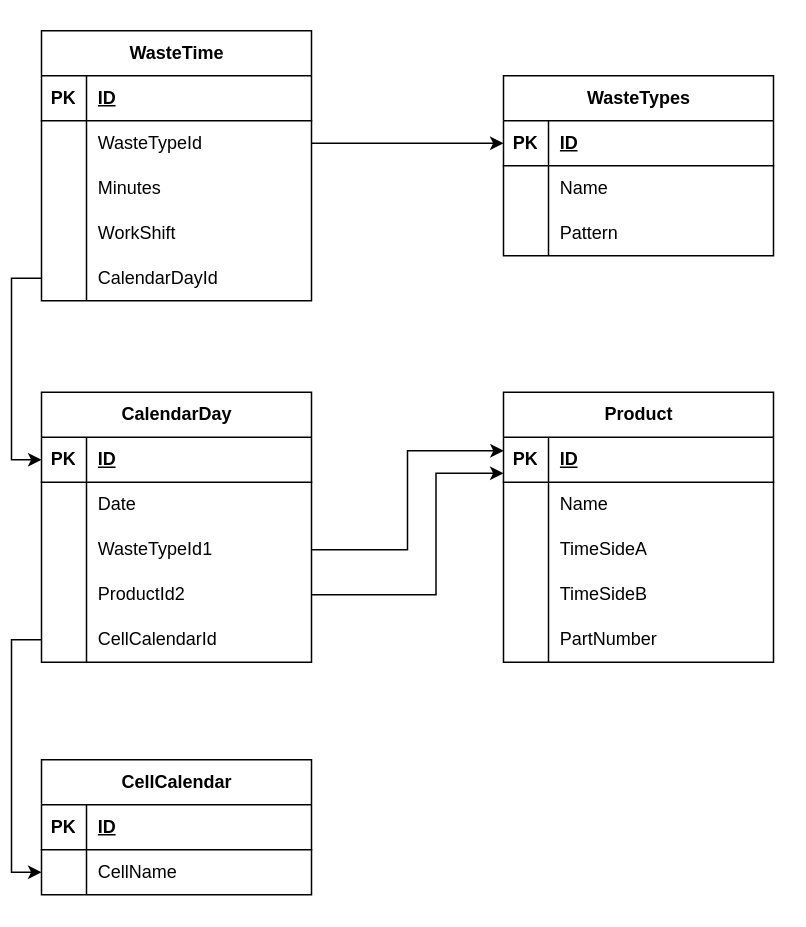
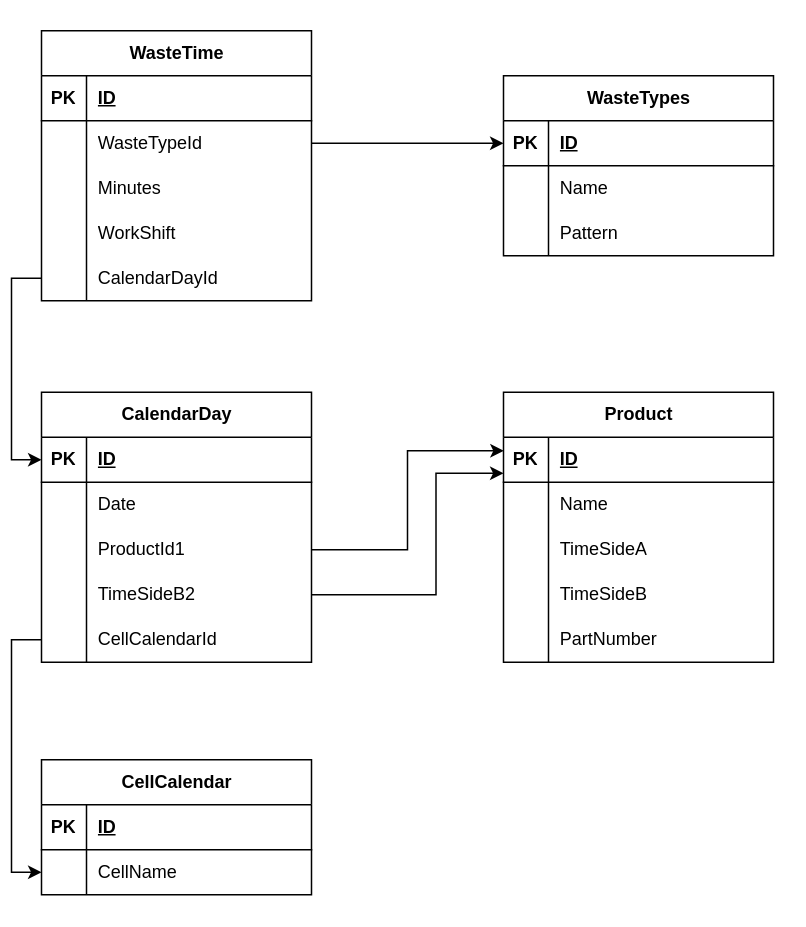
  <mxCell id="0" />
  <mxCell id="1" parent="0" />
  <mxCell id="2" value="CalendarDay" style="shape=table;startSize=30;container=1;collapsible=1;childLayout=tableLayout;fixedRows=1;rowLines=0;fontStyle=1;align=center;resizeLast=1;html=1;" parent="1" vertex="1"><mxGeometry x="20" y="261" width="180" height="180" as="geometry" /></mxCell>
  <mxCell id="3" value="" style="shape=tableRow;horizontal=0;startSize=0;swimlaneHead=0;swimlaneBody=0;fillColor=none;collapsible=0;dropTarget=0;points=[[0,0.5],[1,0.5]];portConstraint=eastwest;top=0;left=0;right=0;bottom=1;" parent="2" vertex="1"><mxGeometry y="30" width="180" height="30" as="geometry" /></mxCell>
  <mxCell id="4" value="PK" style="shape=partialRectangle;connectable=0;fillColor=none;top=0;left=0;bottom=0;right=0;fontStyle=1;overflow=hidden;whiteSpace=wrap;html=1;" parent="3" vertex="1"><mxGeometry width="30" height="30" as="geometry"><mxRectangle width="30" height="30" as="alternateBounds" /></mxGeometry></mxCell>
  <mxCell id="5" value="ID" style="shape=partialRectangle;connectable=0;fillColor=none;top=0;left=0;bottom=0;right=0;align=left;spacingLeft=6;fontStyle=5;overflow=hidden;whiteSpace=wrap;html=1;" parent="3" vertex="1"><mxGeometry x="30" width="150" height="30" as="geometry"><mxRectangle width="150" height="30" as="alternateBounds" /></mxGeometry></mxCell>
  <mxCell id="6" value="" style="shape=tableRow;horizontal=0;startSize=0;swimlaneHead=0;swimlaneBody=0;fillColor=none;collapsible=0;dropTarget=0;points=[[0,0.5],[1,0.5]];portConstraint=eastwest;top=0;left=0;right=0;bottom=0;" parent="2" vertex="1"><mxGeometry y="60" width="180" height="30" as="geometry" /></mxCell>
  <mxCell id="7" value="" style="shape=partialRectangle;connectable=0;fillColor=none;top=0;left=0;bottom=0;right=0;editable=1;overflow=hidden;whiteSpace=wrap;html=1;" parent="6" vertex="1"><mxGeometry width="30" height="30" as="geometry"><mxRectangle width="30" height="30" as="alternateBounds" /></mxGeometry></mxCell>
  <mxCell id="8" value="Date" style="shape=partialRectangle;connectable=0;fillColor=none;top=0;left=0;bottom=0;right=0;align=left;spacingLeft=6;overflow=hidden;whiteSpace=wrap;html=1;" parent="6" vertex="1"><mxGeometry x="30" width="150" height="30" as="geometry"><mxRectangle width="150" height="30" as="alternateBounds" /></mxGeometry></mxCell>
  <mxCell id="9" value="" style="shape=tableRow;horizontal=0;startSize=0;swimlaneHead=0;swimlaneBody=0;fillColor=none;collapsible=0;dropTarget=0;points=[[0,0.5],[1,0.5]];portConstraint=eastwest;top=0;left=0;right=0;bottom=0;" parent="2" vertex="1"><mxGeometry y="90" width="180" height="30" as="geometry" /></mxCell>
  <mxCell id="10" value="" style="shape=partialRectangle;connectable=0;fillColor=none;top=0;left=0;bottom=0;right=0;editable=1;overflow=hidden;whiteSpace=wrap;html=1;" parent="9" vertex="1"><mxGeometry width="30" height="30" as="geometry"><mxRectangle width="30" height="30" as="alternateBounds" /></mxGeometry></mxCell>
- <mxCell id="11" value="WasteTypeId1" style="shape=partialRectangle;connectable=0;fillColor=none;top=0;left=0;bottom=0;right=0;align=left;spacingLeft=6;overflow=hidden;whiteSpace=wrap;html=1;" parent="9" vertex="1"><mxGeometry x="30" width="150" height="30" as="geometry"><mxRectangle width="150" height="30" as="alternateBounds" /></mxGeometry></mxCell>
+ <mxCell id="11" value="ProductId1" style="shape=partialRectangle;connectable=0;fillColor=none;top=0;left=0;bottom=0;right=0;align=left;spacingLeft=6;overflow=hidden;whiteSpace=wrap;html=1;" parent="9" vertex="1"><mxGeometry x="30" width="150" height="30" as="geometry"><mxRectangle width="150" height="30" as="alternateBounds" /></mxGeometry></mxCell>
  <mxCell id="12" value="" style="shape=tableRow;horizontal=0;startSize=0;swimlaneHead=0;swimlaneBody=0;fillColor=none;collapsible=0;dropTarget=0;points=[[0,0.5],[1,0.5]];portConstraint=eastwest;top=0;left=0;right=0;bottom=0;" parent="2" vertex="1"><mxGeometry y="120" width="180" height="30" as="geometry" /></mxCell>
  <mxCell id="13" value="" style="shape=partialRectangle;connectable=0;fillColor=none;top=0;left=0;bottom=0;right=0;editable=1;overflow=hidden;whiteSpace=wrap;html=1;" parent="12" vertex="1"><mxGeometry width="30" height="30" as="geometry"><mxRectangle width="30" height="30" as="alternateBounds" /></mxGeometry></mxCell>
- <mxCell id="14" value="ProductId2" style="shape=partialRectangle;connectable=0;fillColor=none;top=0;left=0;bottom=0;right=0;align=left;spacingLeft=6;overflow=hidden;whiteSpace=wrap;html=1;" parent="12" vertex="1"><mxGeometry x="30" width="150" height="30" as="geometry"><mxRectangle width="150" height="30" as="alternateBounds" /></mxGeometry></mxCell>
+ <mxCell id="14" value="TimeSideB2" style="shape=partialRectangle;connectable=0;fillColor=none;top=0;left=0;bottom=0;right=0;align=left;spacingLeft=6;overflow=hidden;whiteSpace=wrap;html=1;" parent="12" vertex="1"><mxGeometry x="30" width="150" height="30" as="geometry"><mxRectangle width="150" height="30" as="alternateBounds" /></mxGeometry></mxCell>
  <mxCell id="15" value="" style="shape=tableRow;horizontal=0;startSize=0;swimlaneHead=0;swimlaneBody=0;fillColor=none;collapsible=0;dropTarget=0;points=[[0,0.5],[1,0.5]];portConstraint=eastwest;top=0;left=0;right=0;bottom=0;" parent="2" vertex="1"><mxGeometry y="150" width="180" height="30" as="geometry" /></mxCell>
  <mxCell id="16" value="" style="shape=partialRectangle;connectable=0;fillColor=none;top=0;left=0;bottom=0;right=0;editable=1;overflow=hidden;whiteSpace=wrap;html=1;" parent="15" vertex="1"><mxGeometry width="30" height="30" as="geometry"><mxRectangle width="30" height="30" as="alternateBounds" /></mxGeometry></mxCell>
  <mxCell id="17" value="CellCalendarId" style="shape=partialRectangle;connectable=0;fillColor=none;top=0;left=0;bottom=0;right=0;align=left;spacingLeft=6;overflow=hidden;whiteSpace=wrap;html=1;" parent="15" vertex="1"><mxGeometry x="30" width="150" height="30" as="geometry"><mxRectangle width="150" height="30" as="alternateBounds" /></mxGeometry></mxCell>
  <mxCell id="18" value="CellCalendar" style="shape=table;startSize=30;container=1;collapsible=1;childLayout=tableLayout;fixedRows=1;rowLines=0;fontStyle=1;align=center;resizeLast=1;html=1;" parent="1" vertex="1"><mxGeometry x="20" y="506" width="180" height="90" as="geometry" /></mxCell>
  <mxCell id="19" value="" style="shape=tableRow;horizontal=0;startSize=0;swimlaneHead=0;swimlaneBody=0;fillColor=none;collapsible=0;dropTarget=0;points=[[0,0.5],[1,0.5]];portConstraint=eastwest;top=0;left=0;right=0;bottom=1;" parent="18" vertex="1"><mxGeometry y="30" width="180" height="30" as="geometry" /></mxCell>
  <mxCell id="20" value="PK" style="shape=partialRectangle;connectable=0;fillColor=none;top=0;left=0;bottom=0;right=0;fontStyle=1;overflow=hidden;whiteSpace=wrap;html=1;" parent="19" vertex="1"><mxGeometry width="30" height="30" as="geometry"><mxRectangle width="30" height="30" as="alternateBounds" /></mxGeometry></mxCell>
  <mxCell id="21" value="ID" style="shape=partialRectangle;connectable=0;fillColor=none;top=0;left=0;bottom=0;right=0;align=left;spacingLeft=6;fontStyle=5;overflow=hidden;whiteSpace=wrap;html=1;" parent="19" vertex="1"><mxGeometry x="30" width="150" height="30" as="geometry"><mxRectangle width="150" height="30" as="alternateBounds" /></mxGeometry></mxCell>
  <mxCell id="22" value="" style="shape=tableRow;horizontal=0;startSize=0;swimlaneHead=0;swimlaneBody=0;fillColor=none;collapsible=0;dropTarget=0;points=[[0,0.5],[1,0.5]];portConstraint=eastwest;top=0;left=0;right=0;bottom=0;" parent="18" vertex="1"><mxGeometry y="60" width="180" height="30" as="geometry" /></mxCell>
  <mxCell id="23" value="" style="shape=partialRectangle;connectable=0;fillColor=none;top=0;left=0;bottom=0;right=0;editable=1;overflow=hidden;whiteSpace=wrap;html=1;" parent="22" vertex="1"><mxGeometry width="30" height="30" as="geometry"><mxRectangle width="30" height="30" as="alternateBounds" /></mxGeometry></mxCell>
  <mxCell id="24" value="CellName" style="shape=partialRectangle;connectable=0;fillColor=none;top=0;left=0;bottom=0;right=0;align=left;spacingLeft=6;overflow=hidden;whiteSpace=wrap;html=1;" parent="22" vertex="1"><mxGeometry x="30" width="150" height="30" as="geometry"><mxRectangle width="150" height="30" as="alternateBounds" /></mxGeometry></mxCell>
  <mxCell id="25" value="W&lt;span style=&quot;background-color: transparent;&quot;&gt;asteTime&lt;/span&gt;" style="shape=table;startSize=30;container=1;collapsible=1;childLayout=tableLayout;fixedRows=1;rowLines=0;fontStyle=1;align=center;resizeLast=1;html=1;" parent="1" vertex="1"><mxGeometry x="20" y="20" width="180" height="180" as="geometry" /></mxCell>
  <mxCell id="26" value="" style="shape=tableRow;horizontal=0;startSize=0;swimlaneHead=0;swimlaneBody=0;fillColor=none;collapsible=0;dropTarget=0;points=[[0,0.5],[1,0.5]];portConstraint=eastwest;top=0;left=0;right=0;bottom=1;" parent="25" vertex="1"><mxGeometry y="30" width="180" height="30" as="geometry" /></mxCell>
  <mxCell id="27" value="PK" style="shape=partialRectangle;connectable=0;fillColor=none;top=0;left=0;bottom=0;right=0;fontStyle=1;overflow=hidden;whiteSpace=wrap;html=1;" parent="26" vertex="1"><mxGeometry width="30" height="30" as="geometry"><mxRectangle width="30" height="30" as="alternateBounds" /></mxGeometry></mxCell>
  <mxCell id="28" value="ID" style="shape=partialRectangle;connectable=0;fillColor=none;top=0;left=0;bottom=0;right=0;align=left;spacingLeft=6;fontStyle=5;overflow=hidden;whiteSpace=wrap;html=1;" parent="26" vertex="1"><mxGeometry x="30" width="150" height="30" as="geometry"><mxRectangle width="150" height="30" as="alternateBounds" /></mxGeometry></mxCell>
  <mxCell id="29" value="" style="shape=tableRow;horizontal=0;startSize=0;swimlaneHead=0;swimlaneBody=0;fillColor=none;collapsible=0;dropTarget=0;points=[[0,0.5],[1,0.5]];portConstraint=eastwest;top=0;left=0;right=0;bottom=0;" parent="25" vertex="1"><mxGeometry y="60" width="180" height="30" as="geometry" /></mxCell>
  <mxCell id="30" value="" style="shape=partialRectangle;connectable=0;fillColor=none;top=0;left=0;bottom=0;right=0;editable=1;overflow=hidden;whiteSpace=wrap;html=1;" parent="29" vertex="1"><mxGeometry width="30" height="30" as="geometry"><mxRectangle width="30" height="30" as="alternateBounds" /></mxGeometry></mxCell>
  <mxCell id="31" value="WasteTypeId" style="shape=partialRectangle;connectable=0;fillColor=none;top=0;left=0;bottom=0;right=0;align=left;spacingLeft=6;overflow=hidden;whiteSpace=wrap;html=1;" parent="29" vertex="1"><mxGeometry x="30" width="150" height="30" as="geometry"><mxRectangle width="150" height="30" as="alternateBounds" /></mxGeometry></mxCell>
  <mxCell id="32" value="" style="shape=tableRow;horizontal=0;startSize=0;swimlaneHead=0;swimlaneBody=0;fillColor=none;collapsible=0;dropTarget=0;points=[[0,0.5],[1,0.5]];portConstraint=eastwest;top=0;left=0;right=0;bottom=0;" parent="25" vertex="1"><mxGeometry y="90" width="180" height="30" as="geometry" /></mxCell>
  <mxCell id="33" value="" style="shape=partialRectangle;connectable=0;fillColor=none;top=0;left=0;bottom=0;right=0;editable=1;overflow=hidden;whiteSpace=wrap;html=1;" parent="32" vertex="1"><mxGeometry width="30" height="30" as="geometry"><mxRectangle width="30" height="30" as="alternateBounds" /></mxGeometry></mxCell>
  <mxCell id="34" value="Minutes" style="shape=partialRectangle;connectable=0;fillColor=none;top=0;left=0;bottom=0;right=0;align=left;spacingLeft=6;overflow=hidden;whiteSpace=wrap;html=1;" parent="32" vertex="1"><mxGeometry x="30" width="150" height="30" as="geometry"><mxRectangle width="150" height="30" as="alternateBounds" /></mxGeometry></mxCell>
  <mxCell id="35" value="" style="shape=tableRow;horizontal=0;startSize=0;swimlaneHead=0;swimlaneBody=0;fillColor=none;collapsible=0;dropTarget=0;points=[[0,0.5],[1,0.5]];portConstraint=eastwest;top=0;left=0;right=0;bottom=0;" parent="25" vertex="1"><mxGeometry y="120" width="180" height="30" as="geometry" /></mxCell>
  <mxCell id="36" value="" style="shape=partialRectangle;connectable=0;fillColor=none;top=0;left=0;bottom=0;right=0;editable=1;overflow=hidden;whiteSpace=wrap;html=1;" parent="35" vertex="1"><mxGeometry width="30" height="30" as="geometry"><mxRectangle width="30" height="30" as="alternateBounds" /></mxGeometry></mxCell>
  <mxCell id="37" value="WorkShift" style="shape=partialRectangle;connectable=0;fillColor=none;top=0;left=0;bottom=0;right=0;align=left;spacingLeft=6;overflow=hidden;whiteSpace=wrap;html=1;" parent="35" vertex="1"><mxGeometry x="30" width="150" height="30" as="geometry"><mxRectangle width="150" height="30" as="alternateBounds" /></mxGeometry></mxCell>
  <mxCell id="38" value="" style="shape=tableRow;horizontal=0;startSize=0;swimlaneHead=0;swimlaneBody=0;fillColor=none;collapsible=0;dropTarget=0;points=[[0,0.5],[1,0.5]];portConstraint=eastwest;top=0;left=0;right=0;bottom=0;" parent="25" vertex="1"><mxGeometry y="150" width="180" height="30" as="geometry" /></mxCell>
  <mxCell id="39" value="" style="shape=partialRectangle;connectable=0;fillColor=none;top=0;left=0;bottom=0;right=0;editable=1;overflow=hidden;whiteSpace=wrap;html=1;" parent="38" vertex="1"><mxGeometry width="30" height="30" as="geometry"><mxRectangle width="30" height="30" as="alternateBounds" /></mxGeometry></mxCell>
  <mxCell id="40" value="CalendarDayId" style="shape=partialRectangle;connectable=0;fillColor=none;top=0;left=0;bottom=0;right=0;align=left;spacingLeft=6;overflow=hidden;whiteSpace=wrap;html=1;" parent="38" vertex="1"><mxGeometry x="30" width="150" height="30" as="geometry"><mxRectangle width="150" height="30" as="alternateBounds" /></mxGeometry></mxCell>
  <mxCell id="41" value="W&lt;span style=&quot;background-color: transparent;&quot;&gt;asteTypes&lt;/span&gt;" style="shape=table;startSize=30;container=1;collapsible=1;childLayout=tableLayout;fixedRows=1;rowLines=0;fontStyle=1;align=center;resizeLast=1;html=1;" parent="1" vertex="1"><mxGeometry x="328" y="50" width="180" height="120" as="geometry" /></mxCell>
  <mxCell id="42" value="" style="shape=tableRow;horizontal=0;startSize=0;swimlaneHead=0;swimlaneBody=0;fillColor=none;collapsible=0;dropTarget=0;points=[[0,0.5],[1,0.5]];portConstraint=eastwest;top=0;left=0;right=0;bottom=1;" parent="41" vertex="1"><mxGeometry y="30" width="180" height="30" as="geometry" /></mxCell>
  <mxCell id="43" value="PK" style="shape=partialRectangle;connectable=0;fillColor=none;top=0;left=0;bottom=0;right=0;fontStyle=1;overflow=hidden;whiteSpace=wrap;html=1;" parent="42" vertex="1"><mxGeometry width="30" height="30" as="geometry"><mxRectangle width="30" height="30" as="alternateBounds" /></mxGeometry></mxCell>
  <mxCell id="44" value="ID" style="shape=partialRectangle;connectable=0;fillColor=none;top=0;left=0;bottom=0;right=0;align=left;spacingLeft=6;fontStyle=5;overflow=hidden;whiteSpace=wrap;html=1;" parent="42" vertex="1"><mxGeometry x="30" width="150" height="30" as="geometry"><mxRectangle width="150" height="30" as="alternateBounds" /></mxGeometry></mxCell>
  <mxCell id="45" value="" style="shape=tableRow;horizontal=0;startSize=0;swimlaneHead=0;swimlaneBody=0;fillColor=none;collapsible=0;dropTarget=0;points=[[0,0.5],[1,0.5]];portConstraint=eastwest;top=0;left=0;right=0;bottom=0;" parent="41" vertex="1"><mxGeometry y="60" width="180" height="30" as="geometry" /></mxCell>
  <mxCell id="46" value="" style="shape=partialRectangle;connectable=0;fillColor=none;top=0;left=0;bottom=0;right=0;editable=1;overflow=hidden;whiteSpace=wrap;html=1;" parent="45" vertex="1"><mxGeometry width="30" height="30" as="geometry"><mxRectangle width="30" height="30" as="alternateBounds" /></mxGeometry></mxCell>
  <mxCell id="47" value="Name" style="shape=partialRectangle;connectable=0;fillColor=none;top=0;left=0;bottom=0;right=0;align=left;spacingLeft=6;overflow=hidden;whiteSpace=wrap;html=1;" parent="45" vertex="1"><mxGeometry x="30" width="150" height="30" as="geometry"><mxRectangle width="150" height="30" as="alternateBounds" /></mxGeometry></mxCell>
  <mxCell id="48" value="" style="shape=tableRow;horizontal=0;startSize=0;swimlaneHead=0;swimlaneBody=0;fillColor=none;collapsible=0;dropTarget=0;points=[[0,0.5],[1,0.5]];portConstraint=eastwest;top=0;left=0;right=0;bottom=0;" parent="41" vertex="1"><mxGeometry y="90" width="180" height="30" as="geometry" /></mxCell>
  <mxCell id="49" value="" style="shape=partialRectangle;connectable=0;fillColor=none;top=0;left=0;bottom=0;right=0;editable=1;overflow=hidden;whiteSpace=wrap;html=1;" parent="48" vertex="1"><mxGeometry width="30" height="30" as="geometry"><mxRectangle width="30" height="30" as="alternateBounds" /></mxGeometry></mxCell>
  <mxCell id="50" value="Pattern" style="shape=partialRectangle;connectable=0;fillColor=none;top=0;left=0;bottom=0;right=0;align=left;spacingLeft=6;overflow=hidden;whiteSpace=wrap;html=1;" parent="48" vertex="1"><mxGeometry x="30" width="150" height="30" as="geometry"><mxRectangle width="150" height="30" as="alternateBounds" /></mxGeometry></mxCell>
  <mxCell id="51" value="Product" style="shape=table;startSize=30;container=1;collapsible=1;childLayout=tableLayout;fixedRows=1;rowLines=0;fontStyle=1;align=center;resizeLast=1;html=1;" parent="1" vertex="1"><mxGeometry x="328" y="261" width="180" height="180" as="geometry" /></mxCell>
  <mxCell id="52" value="" style="shape=tableRow;horizontal=0;startSize=0;swimlaneHead=0;swimlaneBody=0;fillColor=none;collapsible=0;dropTarget=0;points=[[0,0.5],[1,0.5]];portConstraint=eastwest;top=0;left=0;right=0;bottom=1;" parent="51" vertex="1"><mxGeometry y="30" width="180" height="30" as="geometry" /></mxCell>
  <mxCell id="53" value="PK" style="shape=partialRectangle;connectable=0;fillColor=none;top=0;left=0;bottom=0;right=0;fontStyle=1;overflow=hidden;whiteSpace=wrap;html=1;" parent="52" vertex="1"><mxGeometry width="30" height="30" as="geometry"><mxRectangle width="30" height="30" as="alternateBounds" /></mxGeometry></mxCell>
  <mxCell id="54" value="ID" style="shape=partialRectangle;connectable=0;fillColor=none;top=0;left=0;bottom=0;right=0;align=left;spacingLeft=6;fontStyle=5;overflow=hidden;whiteSpace=wrap;html=1;" parent="52" vertex="1"><mxGeometry x="30" width="150" height="30" as="geometry"><mxRectangle width="150" height="30" as="alternateBounds" /></mxGeometry></mxCell>
  <mxCell id="55" style="shape=tableRow;horizontal=0;startSize=0;swimlaneHead=0;swimlaneBody=0;fillColor=none;collapsible=0;dropTarget=0;points=[[0,0.5],[1,0.5]];portConstraint=eastwest;top=0;left=0;right=0;bottom=0;" parent="51" vertex="1"><mxGeometry y="60" width="180" height="30" as="geometry" /></mxCell>
  <mxCell id="56" style="shape=partialRectangle;connectable=0;fillColor=none;top=0;left=0;bottom=0;right=0;editable=1;overflow=hidden;whiteSpace=wrap;html=1;" parent="55" vertex="1"><mxGeometry width="30" height="30" as="geometry"><mxRectangle width="30" height="30" as="alternateBounds" /></mxGeometry></mxCell>
  <mxCell id="57" value="Name" style="shape=partialRectangle;connectable=0;fillColor=none;top=0;left=0;bottom=0;right=0;align=left;spacingLeft=6;overflow=hidden;whiteSpace=wrap;html=1;" parent="55" vertex="1"><mxGeometry x="30" width="150" height="30" as="geometry"><mxRectangle width="150" height="30" as="alternateBounds" /></mxGeometry></mxCell>
  <mxCell id="58" value="" style="shape=tableRow;horizontal=0;startSize=0;swimlaneHead=0;swimlaneBody=0;fillColor=none;collapsible=0;dropTarget=0;points=[[0,0.5],[1,0.5]];portConstraint=eastwest;top=0;left=0;right=0;bottom=0;" parent="51" vertex="1"><mxGeometry y="90" width="180" height="30" as="geometry" /></mxCell>
  <mxCell id="59" value="" style="shape=partialRectangle;connectable=0;fillColor=none;top=0;left=0;bottom=0;right=0;editable=1;overflow=hidden;whiteSpace=wrap;html=1;" parent="58" vertex="1"><mxGeometry width="30" height="30" as="geometry"><mxRectangle width="30" height="30" as="alternateBounds" /></mxGeometry></mxCell>
  <mxCell id="60" value="TimeSideA" style="shape=partialRectangle;connectable=0;fillColor=none;top=0;left=0;bottom=0;right=0;align=left;spacingLeft=6;overflow=hidden;whiteSpace=wrap;html=1;" parent="58" vertex="1"><mxGeometry x="30" width="150" height="30" as="geometry"><mxRectangle width="150" height="30" as="alternateBounds" /></mxGeometry></mxCell>
  <mxCell id="61" value="" style="shape=tableRow;horizontal=0;startSize=0;swimlaneHead=0;swimlaneBody=0;fillColor=none;collapsible=0;dropTarget=0;points=[[0,0.5],[1,0.5]];portConstraint=eastwest;top=0;left=0;right=0;bottom=0;" parent="51" vertex="1"><mxGeometry y="120" width="180" height="30" as="geometry" /></mxCell>
  <mxCell id="62" value="" style="shape=partialRectangle;connectable=0;fillColor=none;top=0;left=0;bottom=0;right=0;editable=1;overflow=hidden;whiteSpace=wrap;html=1;" parent="61" vertex="1"><mxGeometry width="30" height="30" as="geometry"><mxRectangle width="30" height="30" as="alternateBounds" /></mxGeometry></mxCell>
  <mxCell id="63" value="TimeSideB" style="shape=partialRectangle;connectable=0;fillColor=none;top=0;left=0;bottom=0;right=0;align=left;spacingLeft=6;overflow=hidden;whiteSpace=wrap;html=1;" parent="61" vertex="1"><mxGeometry x="30" width="150" height="30" as="geometry"><mxRectangle width="150" height="30" as="alternateBounds" /></mxGeometry></mxCell>
  <mxCell id="64" value="" style="shape=tableRow;horizontal=0;startSize=0;swimlaneHead=0;swimlaneBody=0;fillColor=none;collapsible=0;dropTarget=0;points=[[0,0.5],[1,0.5]];portConstraint=eastwest;top=0;left=0;right=0;bottom=0;" parent="51" vertex="1"><mxGeometry y="150" width="180" height="30" as="geometry" /></mxCell>
  <mxCell id="65" value="" style="shape=partialRectangle;connectable=0;fillColor=none;top=0;left=0;bottom=0;right=0;editable=1;overflow=hidden;whiteSpace=wrap;html=1;" parent="64" vertex="1"><mxGeometry width="30" height="30" as="geometry"><mxRectangle width="30" height="30" as="alternateBounds" /></mxGeometry></mxCell>
  <mxCell id="66" value="PartNumber" style="shape=partialRectangle;connectable=0;fillColor=none;top=0;left=0;bottom=0;right=0;align=left;spacingLeft=6;overflow=hidden;whiteSpace=wrap;html=1;" parent="64" vertex="1"><mxGeometry x="30" width="150" height="30" as="geometry"><mxRectangle width="150" height="30" as="alternateBounds" /></mxGeometry></mxCell>
  <mxCell id="67" style="edgeStyle=orthogonalEdgeStyle;rounded=0;orthogonalLoop=1;jettySize=auto;html=1;exitX=0;exitY=0.5;exitDx=0;exitDy=0;entryX=0;entryY=0.5;entryDx=0;entryDy=0;" parent="1" source="15" target="22" edge="1"><mxGeometry relative="1" as="geometry" /></mxCell>
  <mxCell id="68" style="edgeStyle=orthogonalEdgeStyle;rounded=0;orthogonalLoop=1;jettySize=auto;html=1;exitX=1;exitY=0.5;exitDx=0;exitDy=0;entryX=0;entryY=0.5;entryDx=0;entryDy=0;" parent="1" source="29" target="42" edge="1"><mxGeometry relative="1" as="geometry" /></mxCell>
  <mxCell id="69" style="edgeStyle=orthogonalEdgeStyle;rounded=0;orthogonalLoop=1;jettySize=auto;html=1;exitX=0;exitY=0.5;exitDx=0;exitDy=0;entryX=0;entryY=0.5;entryDx=0;entryDy=0;" parent="1" source="38" target="3" edge="1"><mxGeometry relative="1" as="geometry" /></mxCell>
  <mxCell id="70" style="edgeStyle=orthogonalEdgeStyle;rounded=0;orthogonalLoop=1;jettySize=auto;html=1;exitX=1;exitY=0.5;exitDx=0;exitDy=0;entryX=0.001;entryY=0.301;entryDx=0;entryDy=0;entryPerimeter=0;" parent="1" source="9" target="52" edge="1"><mxGeometry relative="1" as="geometry"><Array as="points"><mxPoint x="264" y="366" /><mxPoint x="264" y="300" /></Array></mxGeometry></mxCell>
  <mxCell id="71" style="edgeStyle=orthogonalEdgeStyle;rounded=0;orthogonalLoop=1;jettySize=auto;html=1;exitX=1;exitY=0.5;exitDx=0;exitDy=0;" parent="1" source="12" target="52" edge="1"><mxGeometry relative="1" as="geometry"><Array as="points"><mxPoint x="283" y="396" /><mxPoint x="283" y="315" /></Array></mxGeometry></mxCell>
